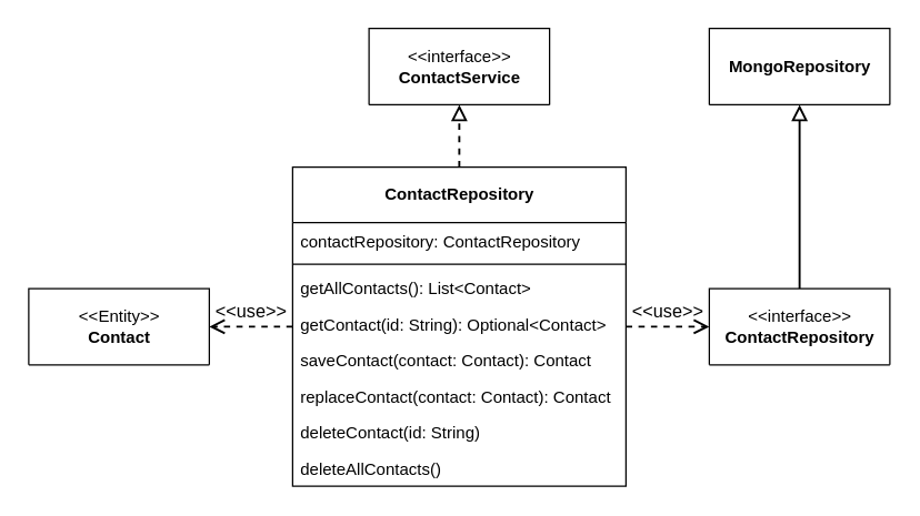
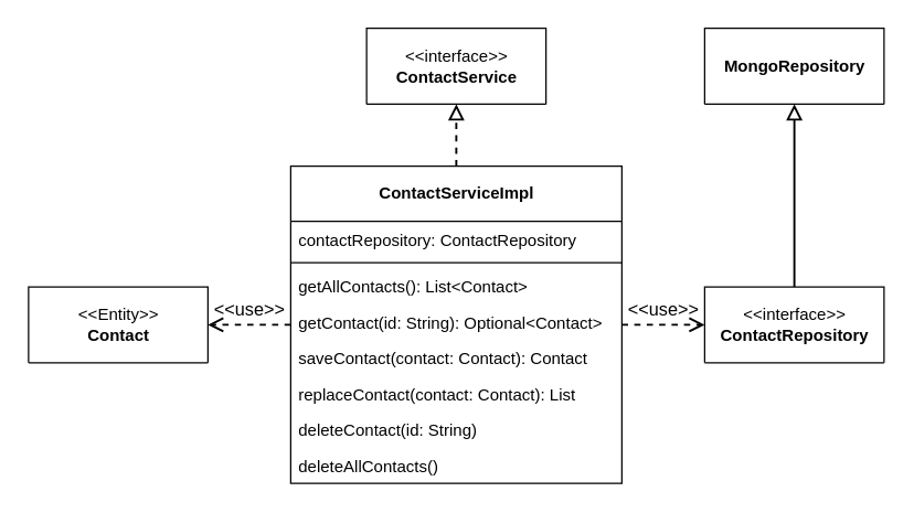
  <mxCell id="0" />
  <mxCell id="1" parent="0" />
  <mxCell id="2" value="&lt;div&gt;&lt;span style=&quot;font-weight: normal&quot;&gt;&amp;lt;&amp;lt;interface&amp;gt;&amp;gt;&lt;/span&gt;&lt;br&gt;&lt;/div&gt;&lt;div&gt;ContactRepository&lt;/div&gt;" style="swimlane;fontStyle=1;align=center;verticalAlign=middle;childLayout=stackLayout;horizontal=1;startSize=55;horizontalStack=0;resizeParent=1;resizeParentMax=0;resizeLast=0;collapsible=0;marginBottom=0;html=1;" parent="1" vertex="1"><mxGeometry x="510" y="207.5" width="130" height="55" as="geometry" /></mxCell>
  <mxCell id="3" value="MongoRepository" style="swimlane;fontStyle=1;align=center;verticalAlign=middle;childLayout=stackLayout;horizontal=1;startSize=55;horizontalStack=0;resizeParent=1;resizeParentMax=0;resizeLast=0;collapsible=0;marginBottom=0;html=1;" parent="1" vertex="1"><mxGeometry x="510" y="20" width="130" height="55" as="geometry" /></mxCell>
  <mxCell id="4" value="&lt;span style=&quot;font-weight: normal&quot;&gt;&amp;lt;&amp;lt;interface&amp;gt;&amp;gt;&lt;/span&gt;&lt;br&gt;&lt;div&gt;ContactService&lt;br&gt;&lt;/div&gt;" style="swimlane;fontStyle=1;align=center;verticalAlign=middle;childLayout=stackLayout;horizontal=1;startSize=55;horizontalStack=0;resizeParent=1;resizeParentMax=0;resizeLast=0;collapsible=0;marginBottom=0;html=1;" parent="1" vertex="1"><mxGeometry x="265" y="20" width="130" height="55" as="geometry" /></mxCell>
- <mxCell id="5" value="ContactRepository" style="swimlane;fontStyle=1;align=center;verticalAlign=middle;childLayout=stackLayout;horizontal=1;startSize=40;horizontalStack=0;resizeParent=1;resizeParentMax=0;resizeLast=0;collapsible=0;marginBottom=0;html=1;" parent="1" vertex="1"><mxGeometry x="210" y="120" width="240" height="230" as="geometry" /></mxCell>
+ <mxCell id="5" value="ContactServiceImpl" style="swimlane;fontStyle=1;align=center;verticalAlign=middle;childLayout=stackLayout;horizontal=1;startSize=40;horizontalStack=0;resizeParent=1;resizeParentMax=0;resizeLast=0;collapsible=0;marginBottom=0;html=1;" parent="1" vertex="1"><mxGeometry x="210" y="120" width="240" height="230" as="geometry" /></mxCell>
  <mxCell id="6" value="contactRepository: ContactRepository" style="text;align=left;verticalAlign=top;spacingLeft=4;spacingRight=4;overflow=hidden;rotatable=0;points=[[0,0.5],[1,0.5]];portConstraint=eastwest;rounded=0;shadow=0;html=0;" parent="5" vertex="1"><mxGeometry y="40" width="240" height="26" as="geometry" /></mxCell>
  <mxCell id="7" value="" style="line;strokeWidth=1;fillColor=none;align=left;verticalAlign=middle;spacingTop=-1;spacingLeft=3;spacingRight=3;rotatable=0;labelPosition=right;points=[];portConstraint=eastwest;fontSize=13;" parent="5" vertex="1"><mxGeometry y="66" width="240" height="8" as="geometry" /></mxCell>
  <mxCell id="8" value="getAllContacts(): List&lt;Contact&gt;" style="text;align=left;verticalAlign=top;spacingLeft=4;spacingRight=4;overflow=hidden;rotatable=0;points=[[0,0.5],[1,0.5]];portConstraint=eastwest;rounded=0;shadow=0;html=0;" parent="5" vertex="1"><mxGeometry y="74" width="240" height="26" as="geometry" /></mxCell>
  <mxCell id="9" value="getContact(id: String): Optional&lt;Contact&gt;" style="text;align=left;verticalAlign=top;spacingLeft=4;spacingRight=4;overflow=hidden;rotatable=0;points=[[0,0.5],[1,0.5]];portConstraint=eastwest;" parent="5" vertex="1"><mxGeometry y="100" width="240" height="26" as="geometry" /></mxCell>
  <mxCell id="10" value="saveContact(contact: Contact): Contact" style="text;align=left;verticalAlign=top;spacingLeft=4;spacingRight=4;overflow=hidden;rotatable=0;points=[[0,0.5],[1,0.5]];portConstraint=eastwest;rounded=0;shadow=0;html=0;" parent="5" vertex="1"><mxGeometry y="126" width="240" height="26" as="geometry" /></mxCell>
- <mxCell id="11" value="replaceContact(contact: Contact): Contact" style="text;align=left;verticalAlign=top;spacingLeft=4;spacingRight=4;overflow=hidden;rotatable=0;points=[[0,0.5],[1,0.5]];portConstraint=eastwest;rounded=0;shadow=0;html=0;" parent="5" vertex="1"><mxGeometry y="152" width="240" height="26" as="geometry" /></mxCell>
+ <mxCell id="11" value="replaceContact(contact: Contact): List" style="text;align=left;verticalAlign=top;spacingLeft=4;spacingRight=4;overflow=hidden;rotatable=0;points=[[0,0.5],[1,0.5]];portConstraint=eastwest;rounded=0;shadow=0;html=0;" parent="5" vertex="1"><mxGeometry y="152" width="240" height="26" as="geometry" /></mxCell>
  <mxCell id="12" value="deleteContact(id: String)" style="text;align=left;verticalAlign=top;spacingLeft=4;spacingRight=4;overflow=hidden;rotatable=0;points=[[0,0.5],[1,0.5]];portConstraint=eastwest;rounded=0;shadow=0;html=0;" parent="5" vertex="1"><mxGeometry y="178" width="240" height="26" as="geometry" /></mxCell>
  <mxCell id="13" value="deleteAllContacts()" style="text;align=left;verticalAlign=top;spacingLeft=4;spacingRight=4;overflow=hidden;rotatable=0;points=[[0,0.5],[1,0.5]];portConstraint=eastwest;rounded=0;shadow=0;html=0;" parent="5" vertex="1"><mxGeometry y="204" width="240" height="26" as="geometry" /></mxCell>
  <mxCell id="14" value="" style="endArrow=block;startArrow=none;endFill=0;startFill=0;endSize=8;html=1;verticalAlign=bottom;dashed=1;labelBackgroundColor=none;rounded=0;fontSize=13;strokeWidth=1.5;entryX=0.5;entryY=1;entryDx=0;entryDy=0;exitX=0.5;exitY=0;exitDx=0;exitDy=0;" parent="1" source="5" target="4" edge="1"><mxGeometry width="160" relative="1" as="geometry"><mxPoint x="270" y="320" as="sourcePoint" /><mxPoint x="430" y="320" as="targetPoint" /></mxGeometry></mxCell>
  <mxCell id="15" value="" style="endArrow=block;html=1;rounded=0;align=center;verticalAlign=bottom;endFill=0;labelBackgroundColor=none;endSize=8;fontSize=13;strokeWidth=1.5;entryX=0.5;entryY=1;entryDx=0;entryDy=0;" parent="1" source="2" target="3" edge="1"><mxGeometry relative="1" as="geometry"><mxPoint x="270" y="320" as="sourcePoint" /><mxPoint x="560" y="330" as="targetPoint" /></mxGeometry></mxCell>
  <mxCell id="16" value="&amp;lt;&amp;lt;use&amp;gt;&amp;gt;" style="endArrow=open;startArrow=none;endFill=0;startFill=0;endSize=8;html=1;verticalAlign=bottom;dashed=1;labelBackgroundColor=none;rounded=0;fontSize=13;strokeWidth=1.5;exitX=1;exitY=0.5;exitDx=0;exitDy=0;entryX=0;entryY=0.5;entryDx=0;entryDy=0;" parent="1" source="5" target="2" edge="1"><mxGeometry width="160" relative="1" as="geometry"><mxPoint x="340" y="230" as="sourcePoint" /><mxPoint x="260" y="230" as="targetPoint" /></mxGeometry></mxCell>
  <mxCell id="17" value="&lt;div&gt;&lt;span style=&quot;font-weight: normal&quot;&gt;&amp;lt;&amp;lt;Entity&amp;gt;&amp;gt;&lt;/span&gt;&lt;br&gt;&lt;/div&gt;&lt;div&gt;Contact&lt;/div&gt;" style="swimlane;fontStyle=1;align=center;verticalAlign=middle;childLayout=stackLayout;horizontal=1;startSize=55;horizontalStack=0;resizeParent=1;resizeParentMax=0;resizeLast=0;collapsible=0;marginBottom=0;html=1;" parent="1" vertex="1"><mxGeometry x="20" y="207.5" width="130" height="55" as="geometry" /></mxCell>
  <mxCell id="18" value="&amp;lt;&amp;lt;use&amp;gt;&amp;gt;" style="endArrow=open;startArrow=none;endFill=0;startFill=0;endSize=8;html=1;verticalAlign=bottom;dashed=1;labelBackgroundColor=none;rounded=0;fontSize=13;strokeWidth=1.5;entryX=1;entryY=0.5;entryDx=0;entryDy=0;" parent="1" target="17" edge="1"><mxGeometry width="160" relative="1" as="geometry"><mxPoint x="210" y="235" as="sourcePoint" /><mxPoint x="130" y="350" as="targetPoint" /></mxGeometry></mxCell>
